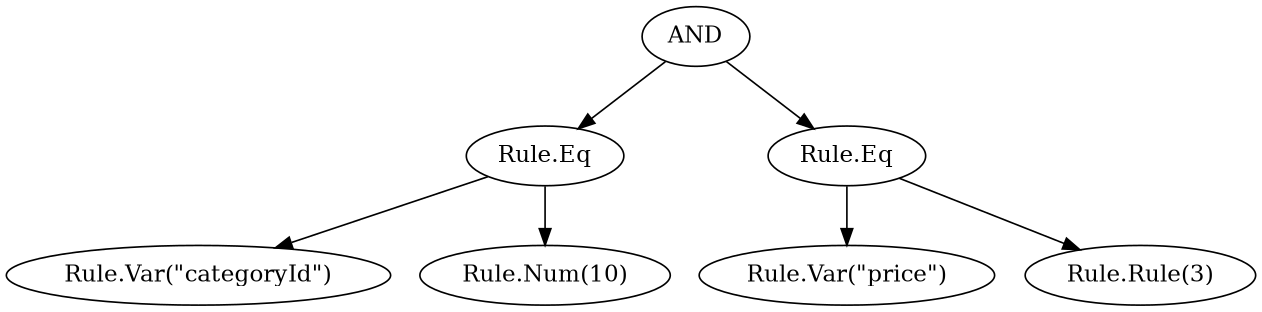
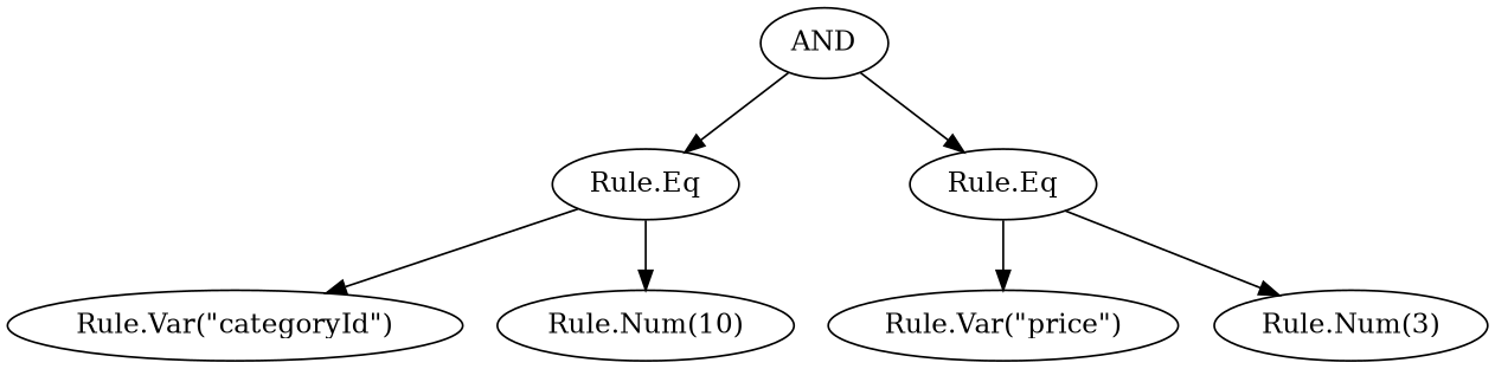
  digraph {
    n1 [label=AND]
    n2 [label="Rule.Eq"]
    n3 [label="Rule.Eq"]
    n4 [label="Rule.Var(\"categoryId\")"]
    n5 [label="Rule.Num(10)"]
    n6 [label="Rule.Var(\"price\")"]
-   n7 [label="Rule.Rule(3)"]
+   n7 [label="Rule.Num(3)"]
    n1 -> n2
    n1 -> n3
    n2 -> n4
    n2 -> n5
    n3 -> n6
    n3 -> n7
  }
